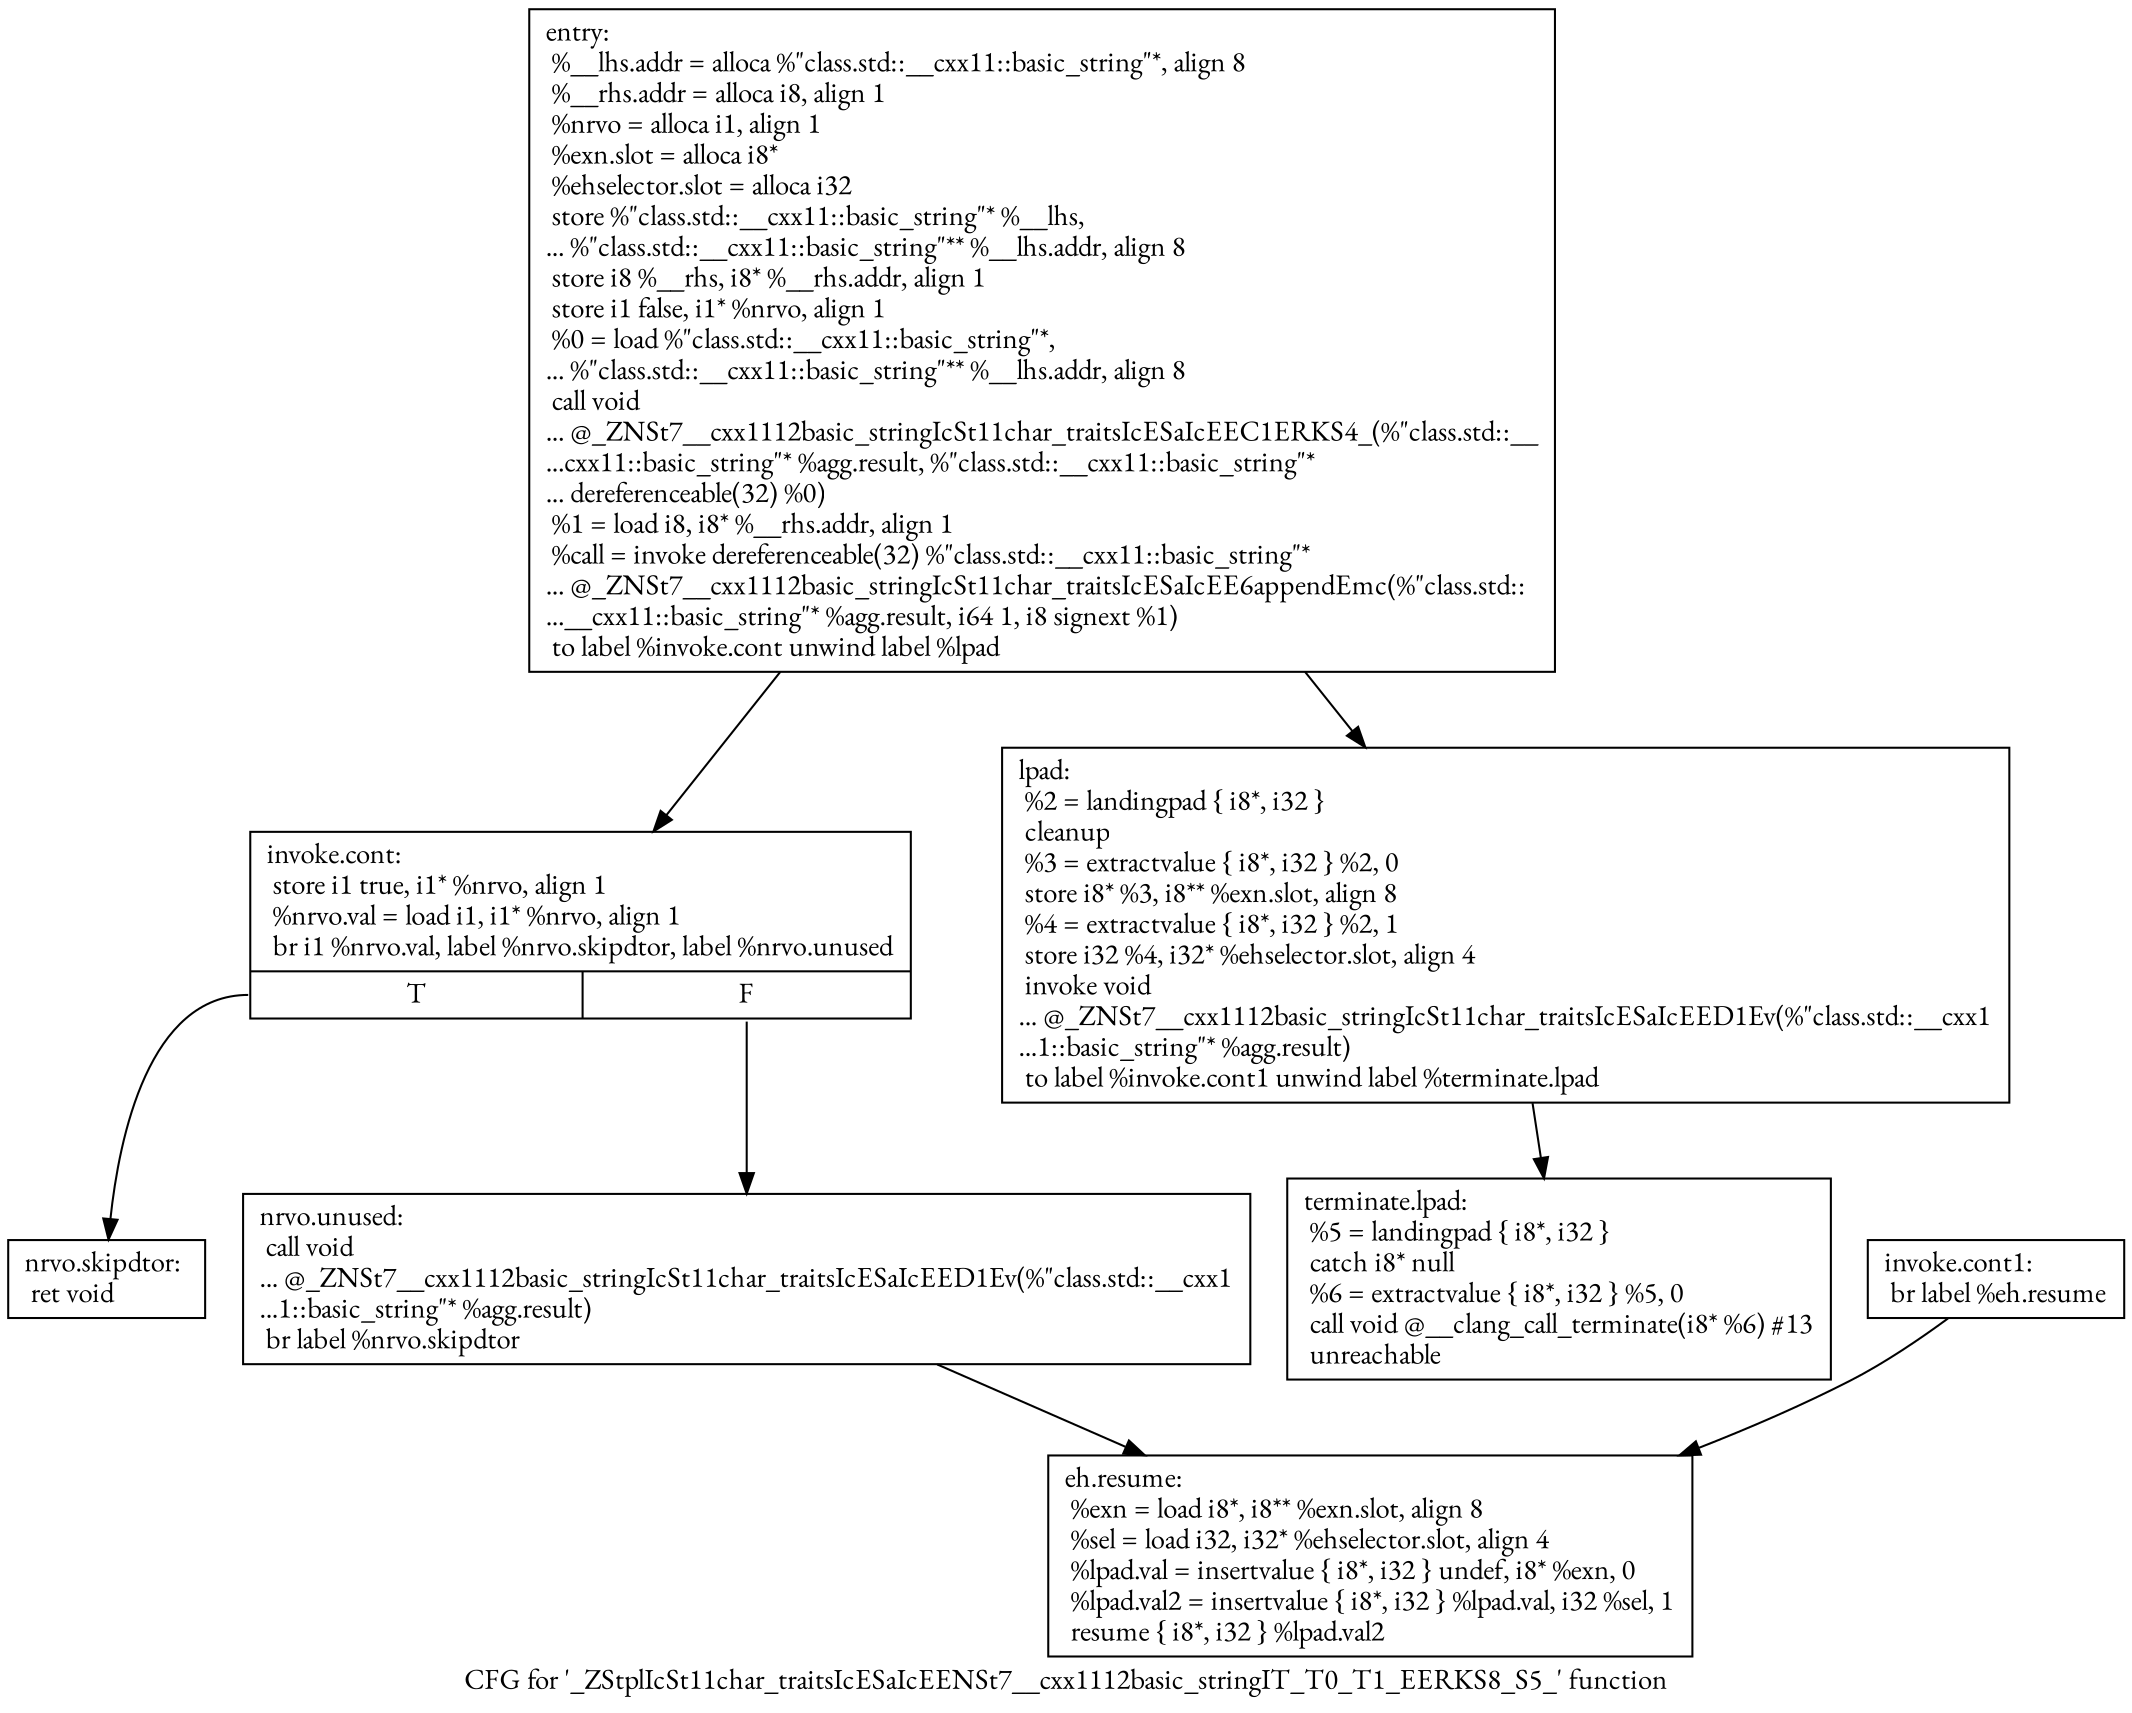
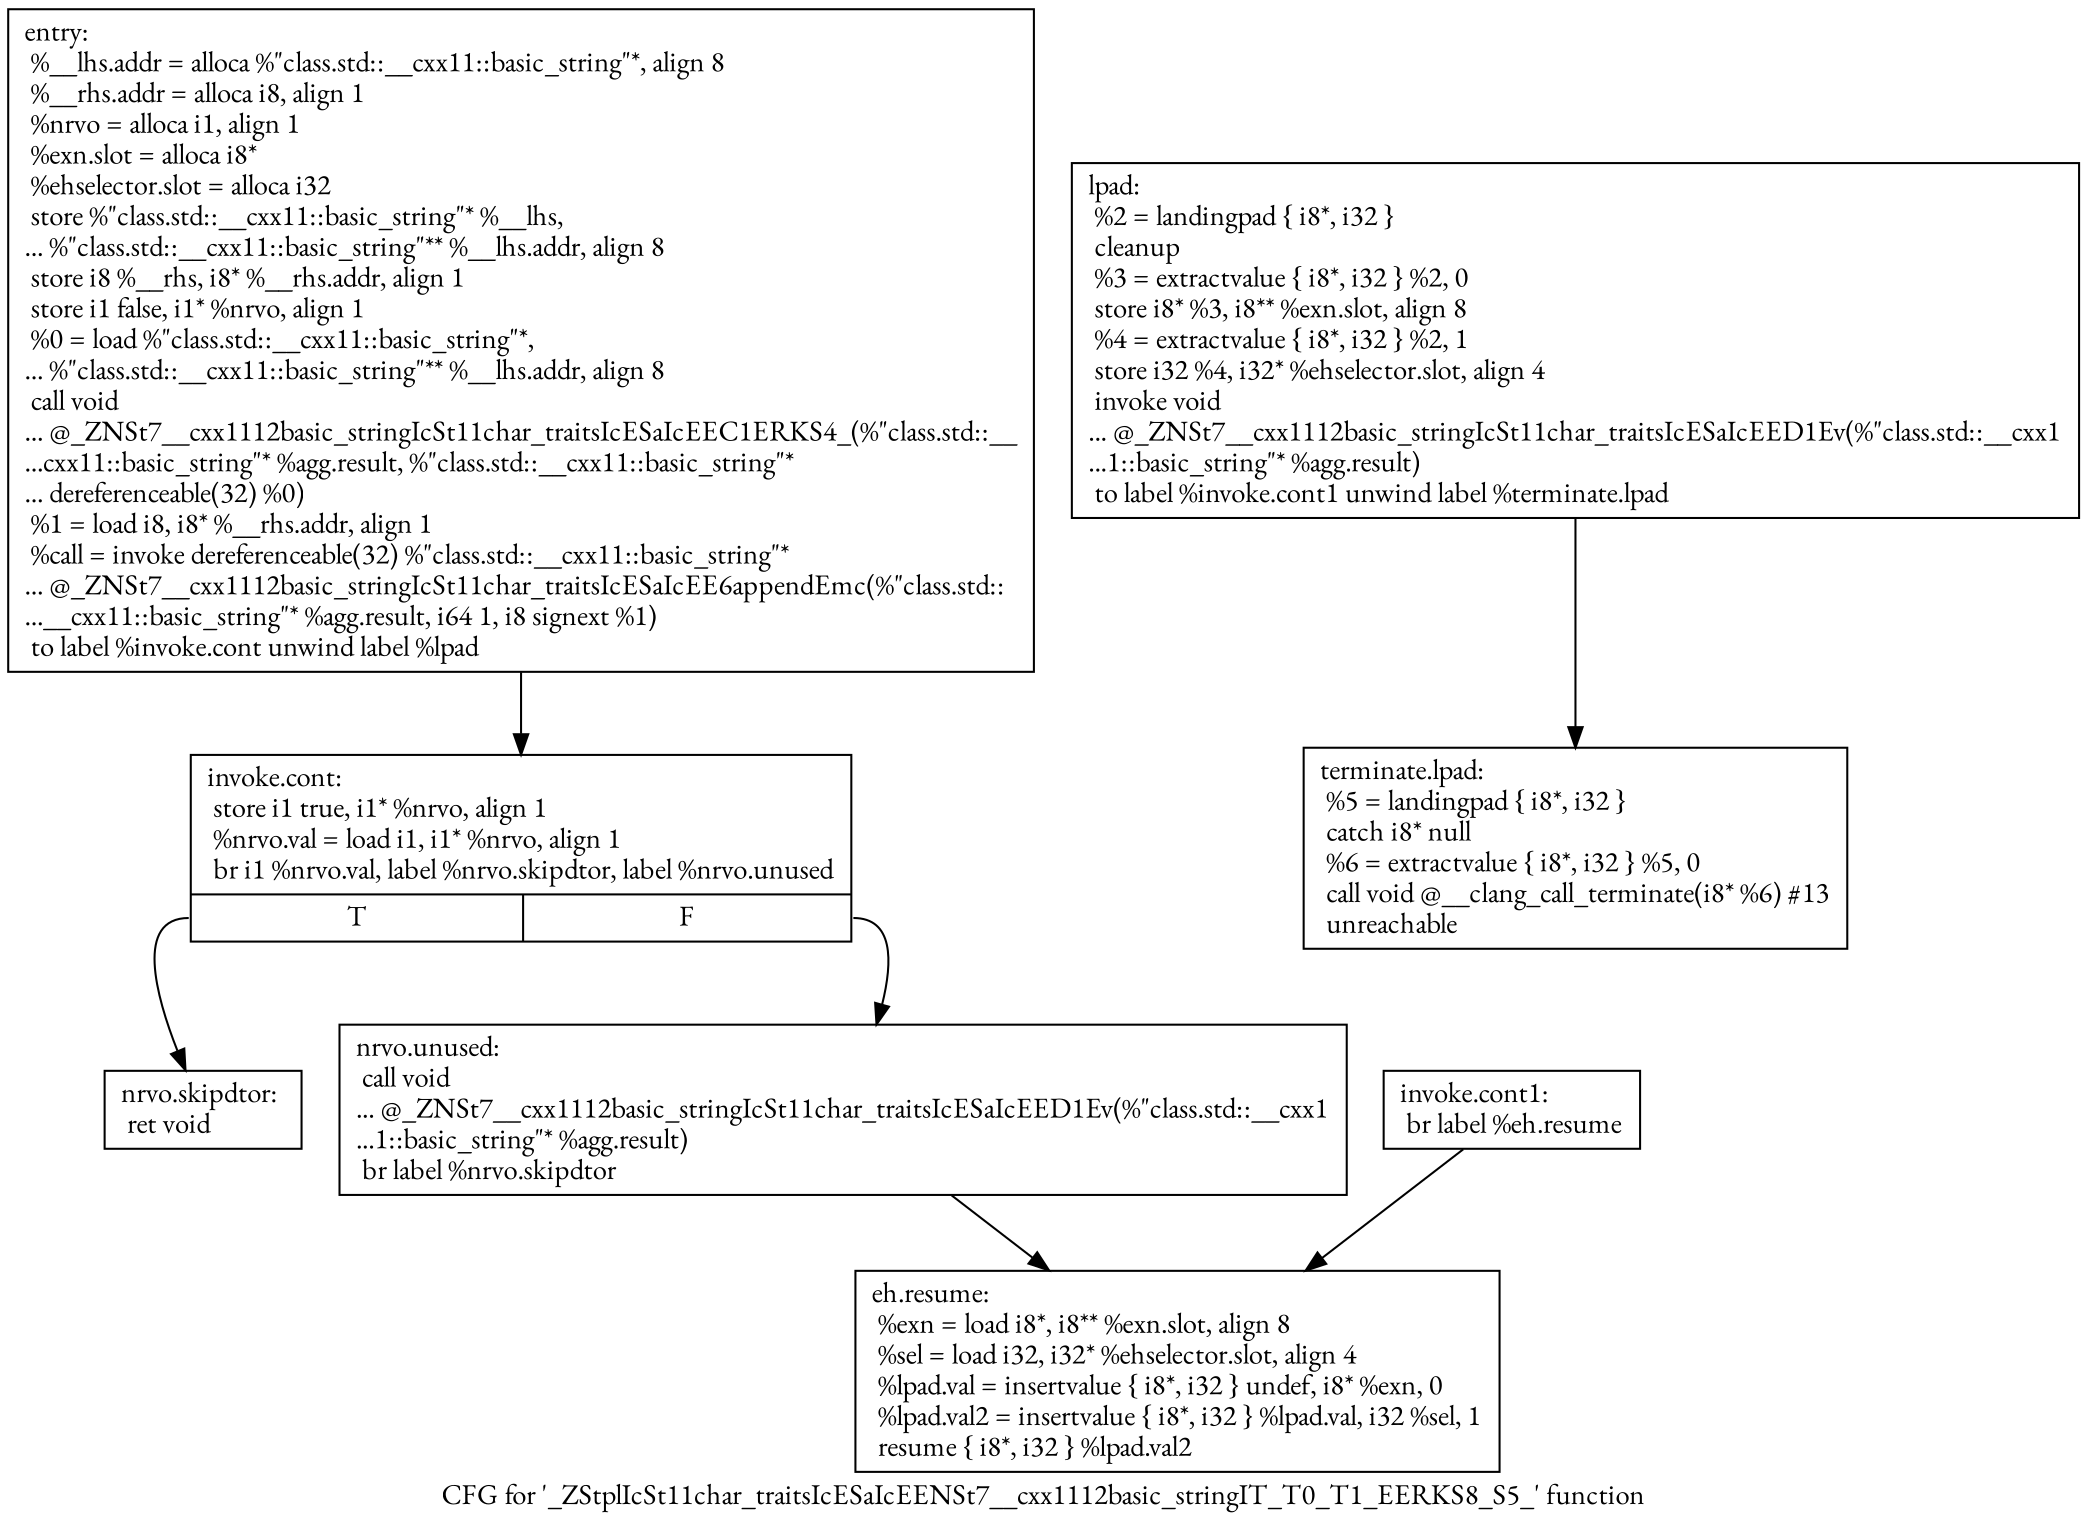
  digraph {
    fontname="EB Garamond"
    label="CFG for '_ZStplIcSt11char_traitsIcESaIcEENSt7__cxx1112basic_stringIT_T0_T1_EERKS8_S5_' function"
    node [fontname="EB Garamond" shape=record]
    edge [fontname="EB Garamond"]
    n1 [label="{entry:\l  %__lhs.addr = alloca %\"class.std::__cxx11::basic_string\"*, align 8\l  %__rhs.addr = alloca i8, align 1\l  %nrvo = alloca i1, align 1\l  %exn.slot = alloca i8*\l  %ehselector.slot = alloca i32\l  store %\"class.std::__cxx11::basic_string\"* %__lhs,\l... %\"class.std::__cxx11::basic_string\"** %__lhs.addr, align 8\l  store i8 %__rhs, i8* %__rhs.addr, align 1\l  store i1 false, i1* %nrvo, align 1\l  %0 = load %\"class.std::__cxx11::basic_string\"*,\l... %\"class.std::__cxx11::basic_string\"** %__lhs.addr, align 8\l  call void\l... @_ZNSt7__cxx1112basic_stringIcSt11char_traitsIcESaIcEEC1ERKS4_(%\"class.std::__\l...cxx11::basic_string\"* %agg.result, %\"class.std::__cxx11::basic_string\"*\l... dereferenceable(32) %0)\l  %1 = load i8, i8* %__rhs.addr, align 1\l  %call = invoke dereferenceable(32) %\"class.std::__cxx11::basic_string\"*\l... @_ZNSt7__cxx1112basic_stringIcSt11char_traitsIcESaIcEE6appendEmc(%\"class.std::\l...__cxx11::basic_string\"* %agg.result, i64 1, i8 signext %1)\l          to label %invoke.cont unwind label %lpad\l}"]
    n2 [label="{invoke.cont:                                      \l  store i1 true, i1* %nrvo, align 1\l  %nrvo.val = load i1, i1* %nrvo, align 1\l  br i1 %nrvo.val, label %nrvo.skipdtor, label %nrvo.unused\l|{<s0>T|<s1>F}}"]
    n3 [label="{lpad:                                             \l  %2 = landingpad \{ i8*, i32 \}\l          cleanup\l  %3 = extractvalue \{ i8*, i32 \} %2, 0\l  store i8* %3, i8** %exn.slot, align 8\l  %4 = extractvalue \{ i8*, i32 \} %2, 1\l  store i32 %4, i32* %ehselector.slot, align 4\l  invoke void\l... @_ZNSt7__cxx1112basic_stringIcSt11char_traitsIcESaIcEED1Ev(%\"class.std::__cxx1\l...1::basic_string\"* %agg.result)\l          to label %invoke.cont1 unwind label %terminate.lpad\l}"]
    n4 [label="{nrvo.skipdtor:                                    \l  ret void\l}"]
    n5 [label="{nrvo.unused:                                      \l  call void\l... @_ZNSt7__cxx1112basic_stringIcSt11char_traitsIcESaIcEED1Ev(%\"class.std::__cxx1\l...1::basic_string\"* %agg.result)\l  br label %nrvo.skipdtor\l}"]
    n6 [label="{terminate.lpad:                                   \l  %5 = landingpad \{ i8*, i32 \}\l          catch i8* null\l  %6 = extractvalue \{ i8*, i32 \} %5, 0\l  call void @__clang_call_terminate(i8* %6) #13\l  unreachable\l}"]
    n7 [label="{eh.resume:                                        \l  %exn = load i8*, i8** %exn.slot, align 8\l  %sel = load i32, i32* %ehselector.slot, align 4\l  %lpad.val = insertvalue \{ i8*, i32 \} undef, i8* %exn, 0\l  %lpad.val2 = insertvalue \{ i8*, i32 \} %lpad.val, i32 %sel, 1\l  resume \{ i8*, i32 \} %lpad.val2\l}"]
    n8 [label="{invoke.cont1:                                     \l  br label %eh.resume\l}"]
    n1 -> n2
-   n1 -> n3
    n2 -> n4 [tailport=s0]
    n2 -> n5 [tailport=s1]
    n3 -> n6
    n5 -> n7
    n8 -> n7
  }
